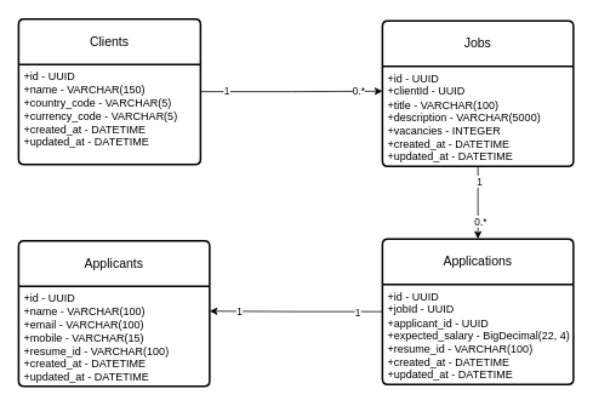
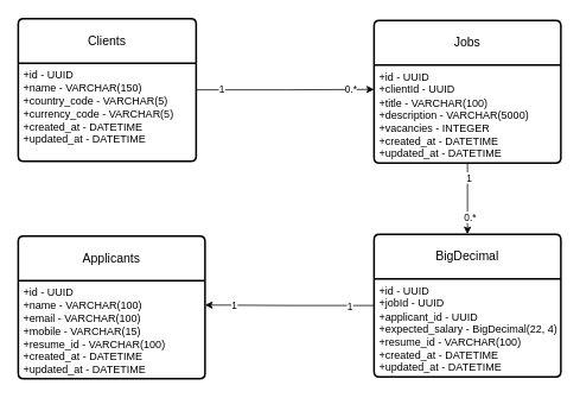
  <mxCell id="0" />
  <mxCell id="1" parent="0" />
  <mxCell id="2" style="edgeStyle=orthogonalEdgeStyle;rounded=0;orthogonalLoop=1;jettySize=auto;html=1;entryX=0;entryY=0.25;entryDx=0;entryDy=0;" edge="1" parent="1" source="5" target="8"><mxGeometry relative="1" as="geometry" /></mxCell>
  <mxCell id="3" value="1" style="edgeLabel;html=1;align=center;verticalAlign=middle;resizable=0;points=[];" vertex="1" connectable="0" parent="2"><mxGeometry x="-0.721" y="1" relative="1" as="geometry"><mxPoint as="offset" /></mxGeometry></mxCell>
  <mxCell id="4" value="0.*" style="edgeLabel;html=1;align=center;verticalAlign=middle;resizable=0;points=[];" vertex="1" connectable="0" parent="2"><mxGeometry x="0.731" y="1" relative="1" as="geometry"><mxPoint y="1" as="offset" /></mxGeometry></mxCell>
  <mxCell id="5" value="Clients" style="swimlane;childLayout=stackLayout;horizontal=1;startSize=50;horizontalStack=0;rounded=1;fontSize=14;fontStyle=0;strokeWidth=2;resizeParent=0;resizeLast=1;shadow=0;dashed=0;align=center;arcSize=4;whiteSpace=wrap;html=1;" vertex="1" parent="1"><mxGeometry x="20" y="20" width="200" height="160" as="geometry" /></mxCell>
  <mxCell id="6" value="+id - UUID&lt;div&gt;&lt;div&gt;+name - VARCHAR(150)&lt;/div&gt;&lt;div&gt;+country_code - VARCHAR(5)&lt;/div&gt;&lt;div&gt;+currency_code - VARCHAR(5)&lt;/div&gt;&lt;div&gt;+created_at - DATETIME&lt;/div&gt;&lt;div&gt;+updated_at - DATETIME&lt;/div&gt;&lt;/div&gt;" style="align=left;strokeColor=none;fillColor=none;spacingLeft=4;fontSize=12;verticalAlign=top;resizable=0;rotatable=0;part=1;html=1;" vertex="1" parent="5"><mxGeometry y="50" width="200" height="110" as="geometry" /></mxCell>
  <mxCell id="7" value="Jobs" style="swimlane;childLayout=stackLayout;horizontal=1;startSize=50;horizontalStack=0;rounded=1;fontSize=14;fontStyle=0;strokeWidth=2;resizeParent=0;resizeLast=1;shadow=0;dashed=0;align=center;arcSize=4;whiteSpace=wrap;html=1;" vertex="1" parent="1"><mxGeometry x="420" y="22" width="210" height="160" as="geometry" /></mxCell>
  <mxCell id="8" value="+id - UUID&lt;div&gt;+clientId - UUID&lt;/div&gt;&lt;div&gt;+title - VARCHAR(100)&lt;br&gt;+description - VARCHAR(5000)&lt;/div&gt;&lt;div&gt;+vacancies - INTEGER&lt;/div&gt;&lt;div&gt;+created_at - DATETIME&lt;/div&gt;&lt;div&gt;+updated_at - DATETIME&lt;/div&gt;" style="align=left;strokeColor=none;fillColor=none;spacingLeft=4;fontSize=12;verticalAlign=top;resizable=0;rotatable=0;part=1;html=1;" vertex="1" parent="7"><mxGeometry y="50" width="210" height="110" as="geometry" /></mxCell>
  <mxCell id="9" style="edgeStyle=orthogonalEdgeStyle;rounded=0;orthogonalLoop=1;jettySize=auto;html=1;entryX=1;entryY=0.25;entryDx=0;entryDy=0;" edge="1" parent="1" source="12" target="15"><mxGeometry relative="1" as="geometry" /></mxCell>
  <mxCell id="10" value="1" style="edgeLabel;html=1;align=center;verticalAlign=middle;resizable=0;points=[];" vertex="1" connectable="0" parent="9"><mxGeometry x="-0.706" y="1" relative="1" as="geometry"><mxPoint as="offset" /></mxGeometry></mxCell>
  <mxCell id="11" value="1" style="edgeLabel;html=1;align=center;verticalAlign=middle;resizable=0;points=[];" vertex="1" connectable="0" parent="9"><mxGeometry x="0.664" relative="1" as="geometry"><mxPoint as="offset" /></mxGeometry></mxCell>
- <mxCell id="12" value="Applications" style="swimlane;childLayout=stackLayout;horizontal=1;startSize=50;horizontalStack=0;rounded=1;fontSize=14;fontStyle=0;strokeWidth=2;resizeParent=0;resizeLast=1;shadow=0;dashed=0;align=center;arcSize=4;whiteSpace=wrap;html=1;" vertex="1" parent="1"><mxGeometry x="420" y="262" width="210" height="160" as="geometry" /></mxCell>
+ <mxCell id="12" value="BigDecimal" style="swimlane;childLayout=stackLayout;horizontal=1;startSize=50;horizontalStack=0;rounded=1;fontSize=14;fontStyle=0;strokeWidth=2;resizeParent=0;resizeLast=1;shadow=0;dashed=0;align=center;arcSize=4;whiteSpace=wrap;html=1;" vertex="1" parent="1"><mxGeometry x="420" y="262" width="210" height="160" as="geometry" /></mxCell>
  <mxCell id="13" value="+id - UUID&lt;div&gt;+jobId - UUID&lt;/div&gt;&lt;div&gt;+applicant_id - UUID&lt;/div&gt;&lt;div&gt;+expected_salary - BigDecimal(22, 4)&lt;br&gt;+resume_id - VARCHAR(100)&lt;/div&gt;&lt;div&gt;+created_at - DATETIME&lt;/div&gt;&lt;div&gt;+updated_at - DATETIME&lt;/div&gt;" style="align=left;strokeColor=none;fillColor=none;spacingLeft=4;fontSize=12;verticalAlign=top;resizable=0;rotatable=0;part=1;html=1;" vertex="1" parent="12"><mxGeometry y="50" width="210" height="110" as="geometry" /></mxCell>
  <mxCell id="14" value="Applicants" style="swimlane;childLayout=stackLayout;horizontal=1;startSize=50;horizontalStack=0;rounded=1;fontSize=14;fontStyle=0;strokeWidth=2;resizeParent=0;resizeLast=1;shadow=0;dashed=0;align=center;arcSize=4;whiteSpace=wrap;html=1;" vertex="1" parent="1"><mxGeometry x="20" y="264" width="210" height="160" as="geometry" /></mxCell>
  <mxCell id="15" value="+id - UUID&lt;div&gt;+name - VARCHAR(100)&lt;/div&gt;&lt;div&gt;+email - VARCHAR(100)&lt;/div&gt;&lt;div&gt;+mobile - VARCHAR(15)&lt;/div&gt;&lt;div&gt;+resume_id - VARCHAR(100)&lt;/div&gt;&lt;div&gt;+created_at - DATETIME&lt;/div&gt;&lt;div&gt;+updated_at - DATETIME&lt;/div&gt;" style="align=left;strokeColor=none;fillColor=none;spacingLeft=4;fontSize=12;verticalAlign=top;resizable=0;rotatable=0;part=1;html=1;" vertex="1" parent="14"><mxGeometry y="50" width="210" height="110" as="geometry" /></mxCell>
  <mxCell id="16" style="edgeStyle=orthogonalEdgeStyle;rounded=0;orthogonalLoop=1;jettySize=auto;html=1;entryX=0.5;entryY=0;entryDx=0;entryDy=0;" edge="1" parent="1" source="8" target="12"><mxGeometry relative="1" as="geometry" /></mxCell>
  <mxCell id="17" value="1" style="edgeLabel;html=1;align=center;verticalAlign=middle;resizable=0;points=[];" vertex="1" connectable="0" parent="16"><mxGeometry x="-0.6" y="1" relative="1" as="geometry"><mxPoint as="offset" /></mxGeometry></mxCell>
  <mxCell id="18" value="0.*" style="edgeLabel;html=1;align=center;verticalAlign=middle;resizable=0;points=[];" vertex="1" connectable="0" parent="16"><mxGeometry x="0.5" y="2" relative="1" as="geometry"><mxPoint as="offset" /></mxGeometry></mxCell>
